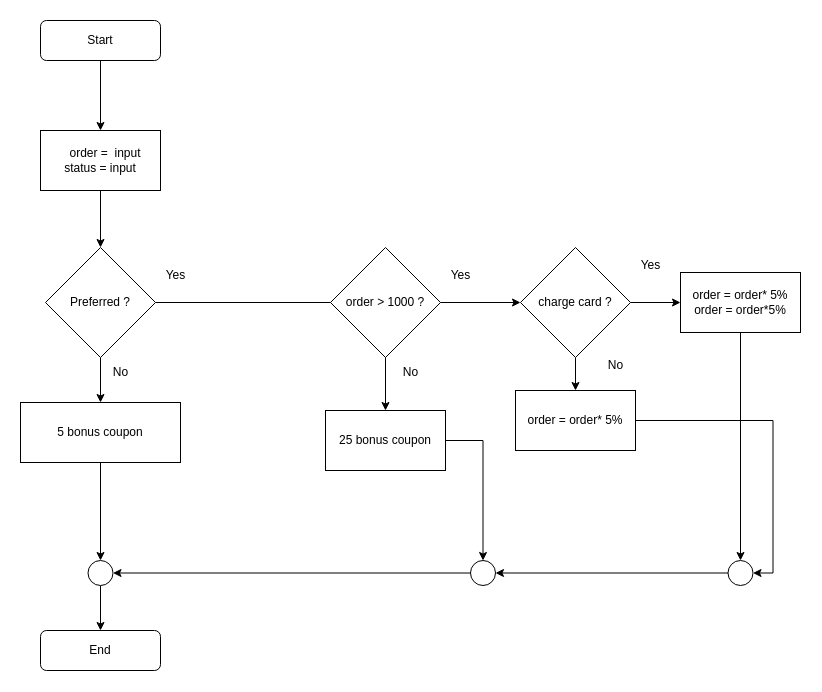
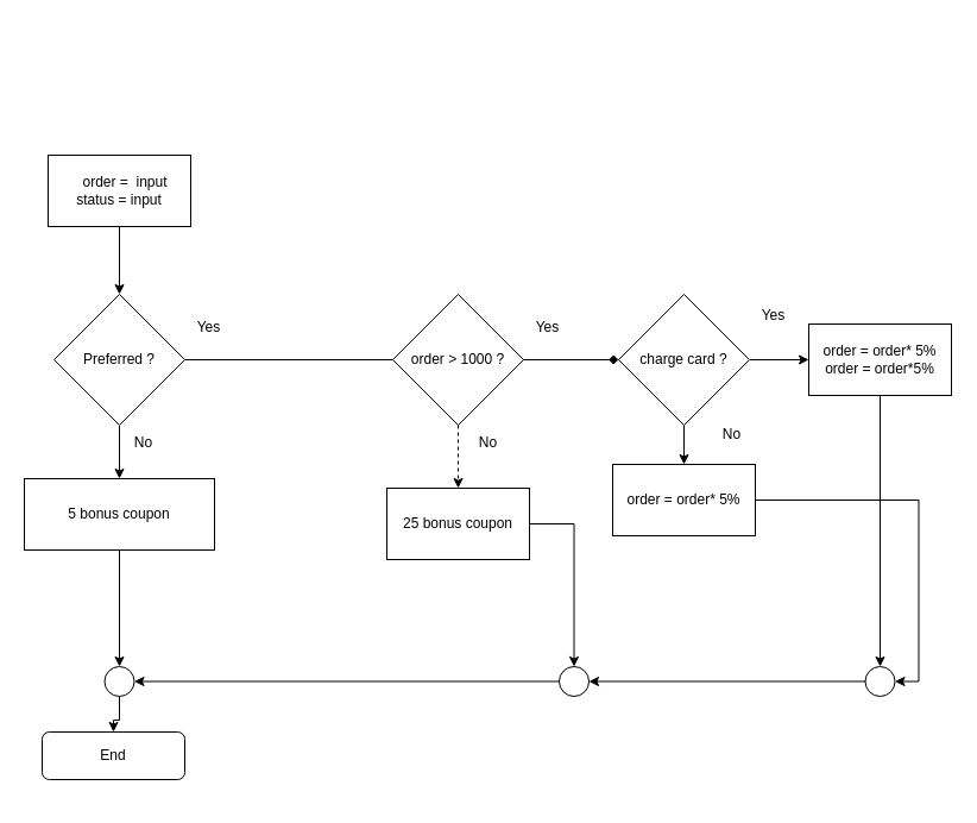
  <mxCell id="0" />
  <mxCell id="1" parent="0" />
- <mxCell id="2" style="edgeStyle=orthogonalEdgeStyle;rounded=0;orthogonalLoop=1;jettySize=auto;html=1;entryX=0.5;entryY=0;entryDx=0;entryDy=0;" edge="1" parent="1" source="3" target="12"><mxGeometry relative="1" as="geometry" /></mxCell>
- <mxCell id="3" value="Start" style="rounded=1;whiteSpace=wrap;html=1;fontSize=12;glass=0;strokeWidth=1;shadow=0;" vertex="1" parent="1"><mxGeometry x="40" y="20" width="120" height="40" as="geometry" /></mxCell>
- <mxCell id="4" value="End" style="rounded=1;whiteSpace=wrap;html=1;fontSize=12;glass=0;strokeWidth=1;shadow=0;" vertex="1" parent="1"><mxGeometry x="40" y="630" width="120" height="40" as="geometry" /></mxCell>
+ <mxCell id="4" value="End" style="rounded=1;whiteSpace=wrap;html=1;fontSize=12;glass=0;strokeWidth=1;shadow=0;" vertex="1" parent="1"><mxGeometry x="35" y="615" width="120" height="40" as="geometry" /></mxCell>
  <mxCell id="5" value="" style="edgeStyle=orthogonalEdgeStyle;rounded=0;orthogonalLoop=1;jettySize=auto;html=1;" edge="1" parent="1" source="7" target="9"><mxGeometry relative="1" as="geometry" /></mxCell>
  <mxCell id="6" style="edgeStyle=orthogonalEdgeStyle;rounded=0;orthogonalLoop=1;jettySize=auto;html=1;endArrow=none;" edge="1" parent="1" source="7" target="17"><mxGeometry relative="1" as="geometry" /></mxCell>
  <mxCell id="7" value="Preferred ?" style="rhombus;whiteSpace=wrap;html=1;" vertex="1" parent="1"><mxGeometry x="45" y="247" width="110" height="110" as="geometry" /></mxCell>
  <mxCell id="8" style="edgeStyle=orthogonalEdgeStyle;rounded=0;orthogonalLoop=1;jettySize=auto;html=1;exitX=0.5;exitY=1;exitDx=0;exitDy=0;entryX=0.5;entryY=0;entryDx=0;entryDy=0;" edge="1" parent="1" source="9" target="20"><mxGeometry relative="1" as="geometry" /></mxCell>
  <mxCell id="9" value="5 bonus coupon" style="rounded=0;whiteSpace=wrap;html=1;" vertex="1" parent="1"><mxGeometry x="20" y="402" width="160" height="60" as="geometry" /></mxCell>
  <mxCell id="10" value="No" style="text;html=1;align=center;verticalAlign=middle;resizable=0;points=[];autosize=1;strokeColor=none;fillColor=none;" vertex="1" parent="1"><mxGeometry x="100" y="357" width="40" height="30" as="geometry" /></mxCell>
  <mxCell id="11" style="edgeStyle=orthogonalEdgeStyle;rounded=0;orthogonalLoop=1;jettySize=auto;html=1;entryX=0.5;entryY=0;entryDx=0;entryDy=0;" edge="1" parent="1" source="12" target="7"><mxGeometry relative="1" as="geometry" /></mxCell>
  <mxCell id="12" value="&amp;nbsp; &amp;nbsp;order =&amp;nbsp; input&lt;br&gt;status = input" style="rounded=0;whiteSpace=wrap;html=1;" vertex="1" parent="1"><mxGeometry x="40" y="130" width="120" height="60" as="geometry" /></mxCell>
  <mxCell id="13" style="edgeStyle=orthogonalEdgeStyle;rounded=0;orthogonalLoop=1;jettySize=auto;html=1;entryX=0.5;entryY=0;entryDx=0;entryDy=0;" edge="1" parent="1" source="14" target="22"><mxGeometry relative="1" as="geometry" /></mxCell>
  <mxCell id="14" value="25 bonus coupon" style="rounded=0;whiteSpace=wrap;html=1;" vertex="1" parent="1"><mxGeometry x="325" y="410" width="120" height="60" as="geometry" /></mxCell>
- <mxCell id="15" style="edgeStyle=orthogonalEdgeStyle;rounded=0;orthogonalLoop=1;jettySize=auto;html=1;entryX=0.5;entryY=0;entryDx=0;entryDy=0;" edge="1" parent="1" source="17" target="14"><mxGeometry relative="1" as="geometry" /></mxCell>
- <mxCell id="16" style="edgeStyle=orthogonalEdgeStyle;rounded=0;orthogonalLoop=1;jettySize=auto;html=1;entryX=0;entryY=0.5;entryDx=0;entryDy=0;" edge="1" parent="1" source="17" target="27"><mxGeometry relative="1" as="geometry"><mxPoint x="500" y="302" as="targetPoint" /></mxGeometry></mxCell>
+ <mxCell id="15" style="edgeStyle=orthogonalEdgeStyle;rounded=0;orthogonalLoop=1;jettySize=auto;html=1;entryX=0.5;entryY=0;entryDx=0;entryDy=0;dashed=1;" edge="1" parent="1" source="17" target="14"><mxGeometry relative="1" as="geometry" /></mxCell>
+ <mxCell id="16" style="edgeStyle=orthogonalEdgeStyle;rounded=0;orthogonalLoop=1;jettySize=auto;html=1;entryX=0;entryY=0.5;entryDx=0;entryDy=0;endArrow=diamond;" edge="1" parent="1" source="17" target="27"><mxGeometry relative="1" as="geometry"><mxPoint x="500" y="302" as="targetPoint" /></mxGeometry></mxCell>
  <mxCell id="17" value="order &amp;gt; 1000 ?" style="rhombus;whiteSpace=wrap;html=1;" vertex="1" parent="1"><mxGeometry x="330" y="247" width="110" height="110" as="geometry" /></mxCell>
  <mxCell id="18" value="Yes" style="text;html=1;align=center;verticalAlign=middle;resizable=0;points=[];autosize=1;strokeColor=none;fillColor=none;" vertex="1" parent="1"><mxGeometry x="155" y="260" width="40" height="30" as="geometry" /></mxCell>
  <mxCell id="19" style="edgeStyle=orthogonalEdgeStyle;rounded=0;orthogonalLoop=1;jettySize=auto;html=1;entryX=0.5;entryY=0;entryDx=0;entryDy=0;" edge="1" parent="1" source="20" target="4"><mxGeometry relative="1" as="geometry" /></mxCell>
  <mxCell id="20" value="" style="ellipse;whiteSpace=wrap;html=1;aspect=fixed;" vertex="1" parent="1"><mxGeometry x="87.5" y="560" width="25" height="25" as="geometry" /></mxCell>
  <mxCell id="21" style="edgeStyle=orthogonalEdgeStyle;rounded=0;orthogonalLoop=1;jettySize=auto;html=1;entryX=1;entryY=0.5;entryDx=0;entryDy=0;" edge="1" parent="1" source="22" target="20"><mxGeometry relative="1" as="geometry" /></mxCell>
  <mxCell id="22" value="" style="ellipse;whiteSpace=wrap;html=1;aspect=fixed;" vertex="1" parent="1"><mxGeometry x="470" y="560" width="25" height="25" as="geometry" /></mxCell>
  <mxCell id="23" value="Yes" style="text;html=1;align=center;verticalAlign=middle;resizable=0;points=[];autosize=1;strokeColor=none;fillColor=none;" vertex="1" parent="1"><mxGeometry x="440" y="260" width="40" height="30" as="geometry" /></mxCell>
  <mxCell id="24" value="No" style="text;html=1;align=center;verticalAlign=middle;resizable=0;points=[];autosize=1;strokeColor=none;fillColor=none;" vertex="1" parent="1"><mxGeometry x="390" y="357" width="40" height="30" as="geometry" /></mxCell>
  <mxCell id="25" style="edgeStyle=orthogonalEdgeStyle;rounded=0;orthogonalLoop=1;jettySize=auto;html=1;entryX=0;entryY=0.5;entryDx=0;entryDy=0;" edge="1" parent="1" source="27" target="29"><mxGeometry relative="1" as="geometry" /></mxCell>
  <mxCell id="26" style="edgeStyle=orthogonalEdgeStyle;rounded=0;orthogonalLoop=1;jettySize=auto;html=1;entryX=0.5;entryY=0;entryDx=0;entryDy=0;" edge="1" parent="1" source="27" target="31"><mxGeometry relative="1" as="geometry" /></mxCell>
  <mxCell id="27" value="charge card ?" style="rhombus;whiteSpace=wrap;html=1;" vertex="1" parent="1"><mxGeometry x="520" y="247" width="110" height="110" as="geometry" /></mxCell>
  <mxCell id="28" style="edgeStyle=orthogonalEdgeStyle;rounded=0;orthogonalLoop=1;jettySize=auto;html=1;entryX=0.5;entryY=0;entryDx=0;entryDy=0;" edge="1" parent="1" source="29" target="35"><mxGeometry relative="1" as="geometry" /></mxCell>
  <mxCell id="29" value="order = order* 5%&lt;br&gt;order = order*5%" style="rounded=0;whiteSpace=wrap;html=1;" vertex="1" parent="1"><mxGeometry x="680" y="272" width="120" height="60" as="geometry" /></mxCell>
  <mxCell id="30" style="edgeStyle=orthogonalEdgeStyle;rounded=0;orthogonalLoop=1;jettySize=auto;html=1;entryX=1;entryY=0.5;entryDx=0;entryDy=0;" edge="1" parent="1" source="31" target="35"><mxGeometry relative="1" as="geometry" /></mxCell>
  <mxCell id="31" value="order = order* 5%" style="rounded=0;whiteSpace=wrap;html=1;" vertex="1" parent="1"><mxGeometry x="515" y="390" width="120" height="60" as="geometry" /></mxCell>
  <mxCell id="32" value="Yes" style="text;html=1;align=center;verticalAlign=middle;resizable=0;points=[];autosize=1;strokeColor=none;fillColor=none;" vertex="1" parent="1"><mxGeometry x="630" y="250" width="40" height="30" as="geometry" /></mxCell>
  <mxCell id="33" value="No" style="text;html=1;align=center;verticalAlign=middle;resizable=0;points=[];autosize=1;strokeColor=none;fillColor=none;" vertex="1" parent="1"><mxGeometry x="595" y="350" width="40" height="30" as="geometry" /></mxCell>
  <mxCell id="34" style="edgeStyle=orthogonalEdgeStyle;rounded=0;orthogonalLoop=1;jettySize=auto;html=1;entryX=1;entryY=0.5;entryDx=0;entryDy=0;" edge="1" parent="1" source="35" target="22"><mxGeometry relative="1" as="geometry" /></mxCell>
  <mxCell id="35" value="" style="ellipse;whiteSpace=wrap;html=1;aspect=fixed;" vertex="1" parent="1"><mxGeometry x="727.5" y="560" width="25" height="25" as="geometry" /></mxCell>
